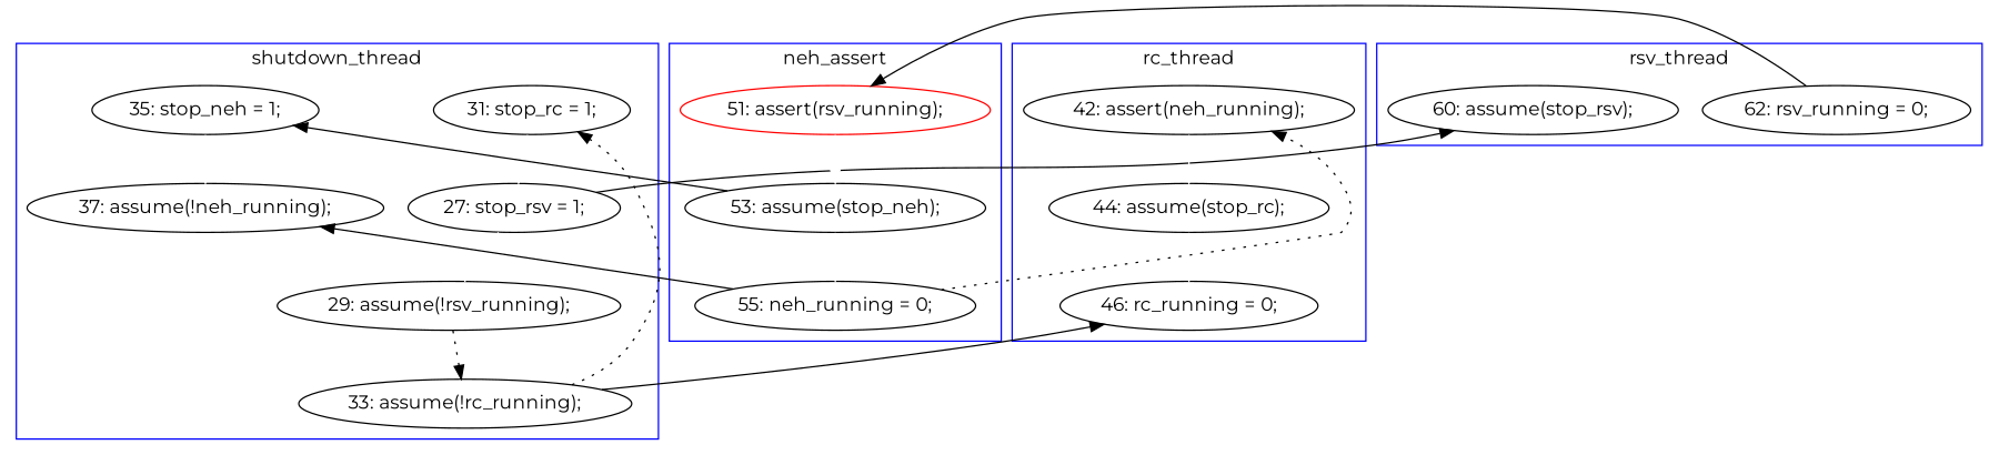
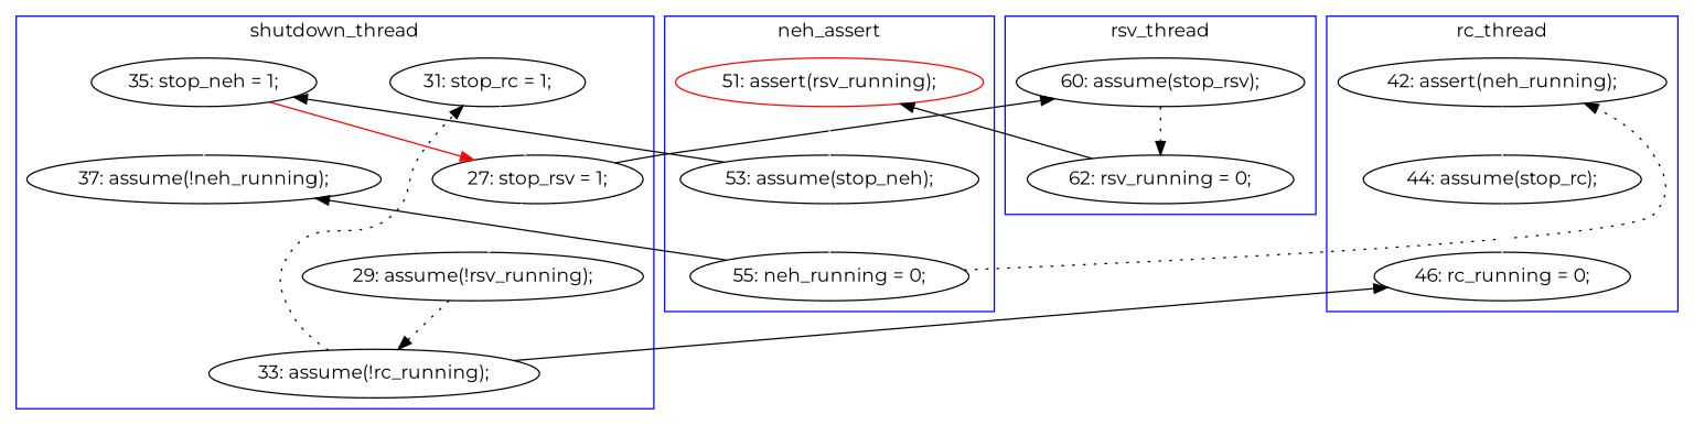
  digraph {
    fontname=Montserrat
    node [fontname=Montserrat]
    edge [color=black fontname=Montserrat style=solid]
    n1 [label="31: stop_rc = 1;"]
    n2 [label="27: stop_rsv = 1;"]
    n3 [label="35: stop_neh = 1;"]
    n4 [label="37: assume(!neh_running);"]
    n5 [label="29: assume(!rsv_running);"]
    n6 [label="33: assume(!rc_running);"]
    n7 [label="55: neh_running = 0;"]
    n8 [label="53: assume(stop_neh);"]
    n9 [color=red label="51: assert(rsv_running);"]
    n10 [label="62: rsv_running = 0;"]
    n11 [label="60: assume(stop_rsv);"]
    n12 [label="42: assert(neh_running);"]
    n13 [label="44: assume(stop_rc);"]
    n14 [label="46: rc_running = 0;"]
    subgraph cluster_1 {
      color=blue
      label=shutdown_thread
      n1
      n2
      n3
      n4
      n5
      n6
    }
    subgraph cluster_2 {
      color=blue
      label=neh_assert
      n7
      n8
      n9
    }
    subgraph cluster_3 {
      color=blue
      label=rsv_thread
      n10
      n11
    }
    subgraph cluster_4 {
      color=blue
      label=rc_thread
      n12
      n13
      n14
    }
    n1 -> n2 [color=white]
    n2 -> n5 [color=white]
    n2 -> n11 [constraint=false]
+   n3 -> n2 [color=red constraint=false]
    n3 -> n4 [color=white]
    n5 -> n6 [style=dotted]
    n6 -> n1 [style=dotted]
    n6 -> n14 [constraint=false]
    n7 -> n4 [constraint=false]
    n7 -> n12 [constraint=false style=dotted]
    n8 -> n3 [constraint=false]
    n8 -> n7 [color=white]
    n9 -> n8 [color=white]
    n10 -> n9 [constraint=false]
+   n11 -> n10 [style=dotted]
    n12 -> n13 [color=white]
    n13 -> n14 [color=white]
  }
